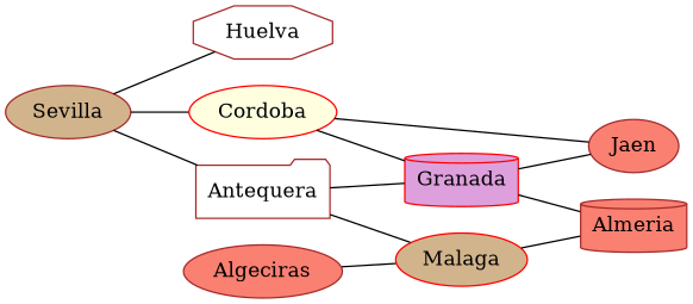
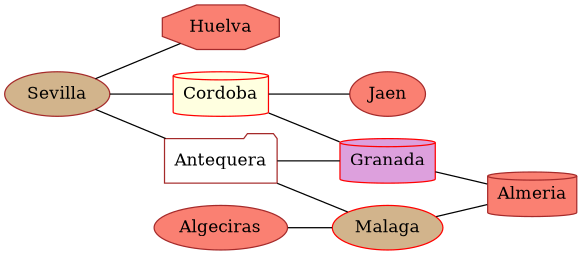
  strict graph {
    rankdir=LR
    node [color=brown fillcolor=salmon shape=ellipse style=filled]
    n1 [fillcolor=tan label=Sevilla]
-   n2 [fillcolor=white label=Huelva shape=octagon]
-   n3 [color=red fillcolor=lightyellow label=Cordoba]
+   n2 [label=Huelva shape=octagon]
+   n3 [color=red fillcolor=lightyellow label=Cordoba shape=cylinder]
    n4 [fillcolor=white label=Antequera shape=folder]
    n5 [color=red fillcolor=plum label=Granada shape=cylinder]
    n6 [label=Jaen]
    n7 [color=red fillcolor=tan label=Malaga]
    n8 [label=Algeciras]
    n9 [label=Almeria shape=cylinder]
    n1 -- n2
    n1 -- n3
    n1 -- n4
    n3 -- n5
    n3 -- n6
    n4 -- n5
    n4 -- n7
-   n5 -- n6
    n5 -- n9
    n7 -- n9
    n8 -- n7
  }
